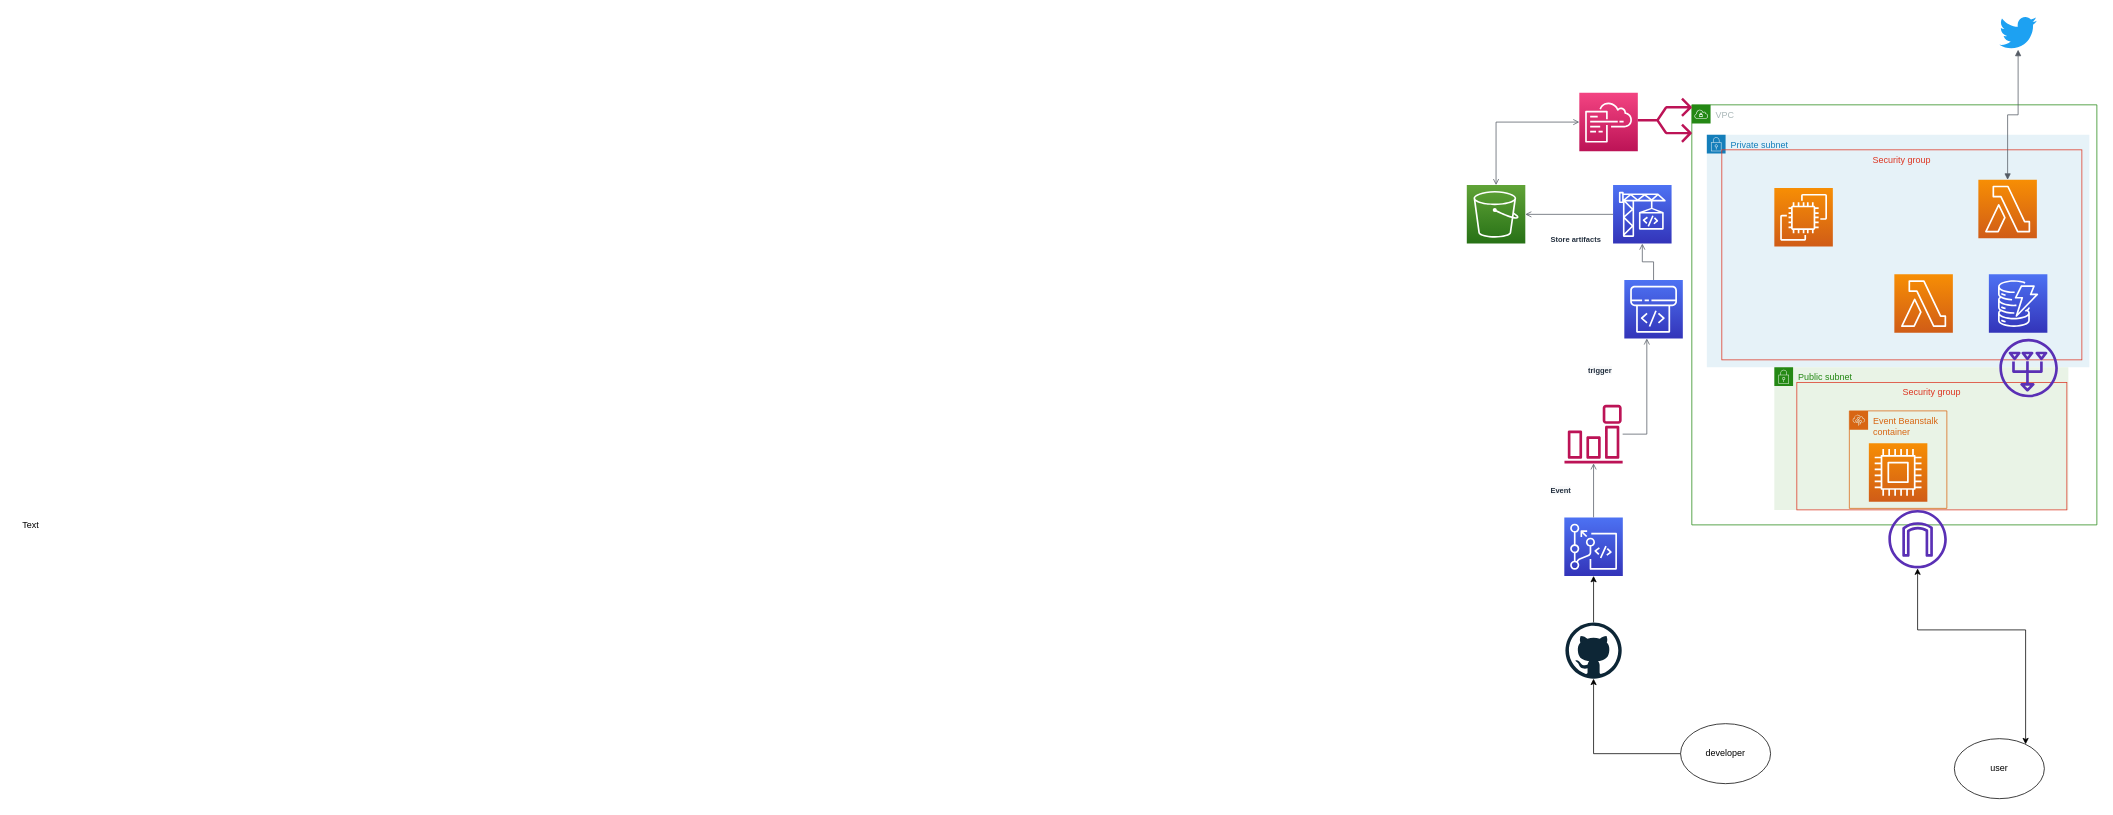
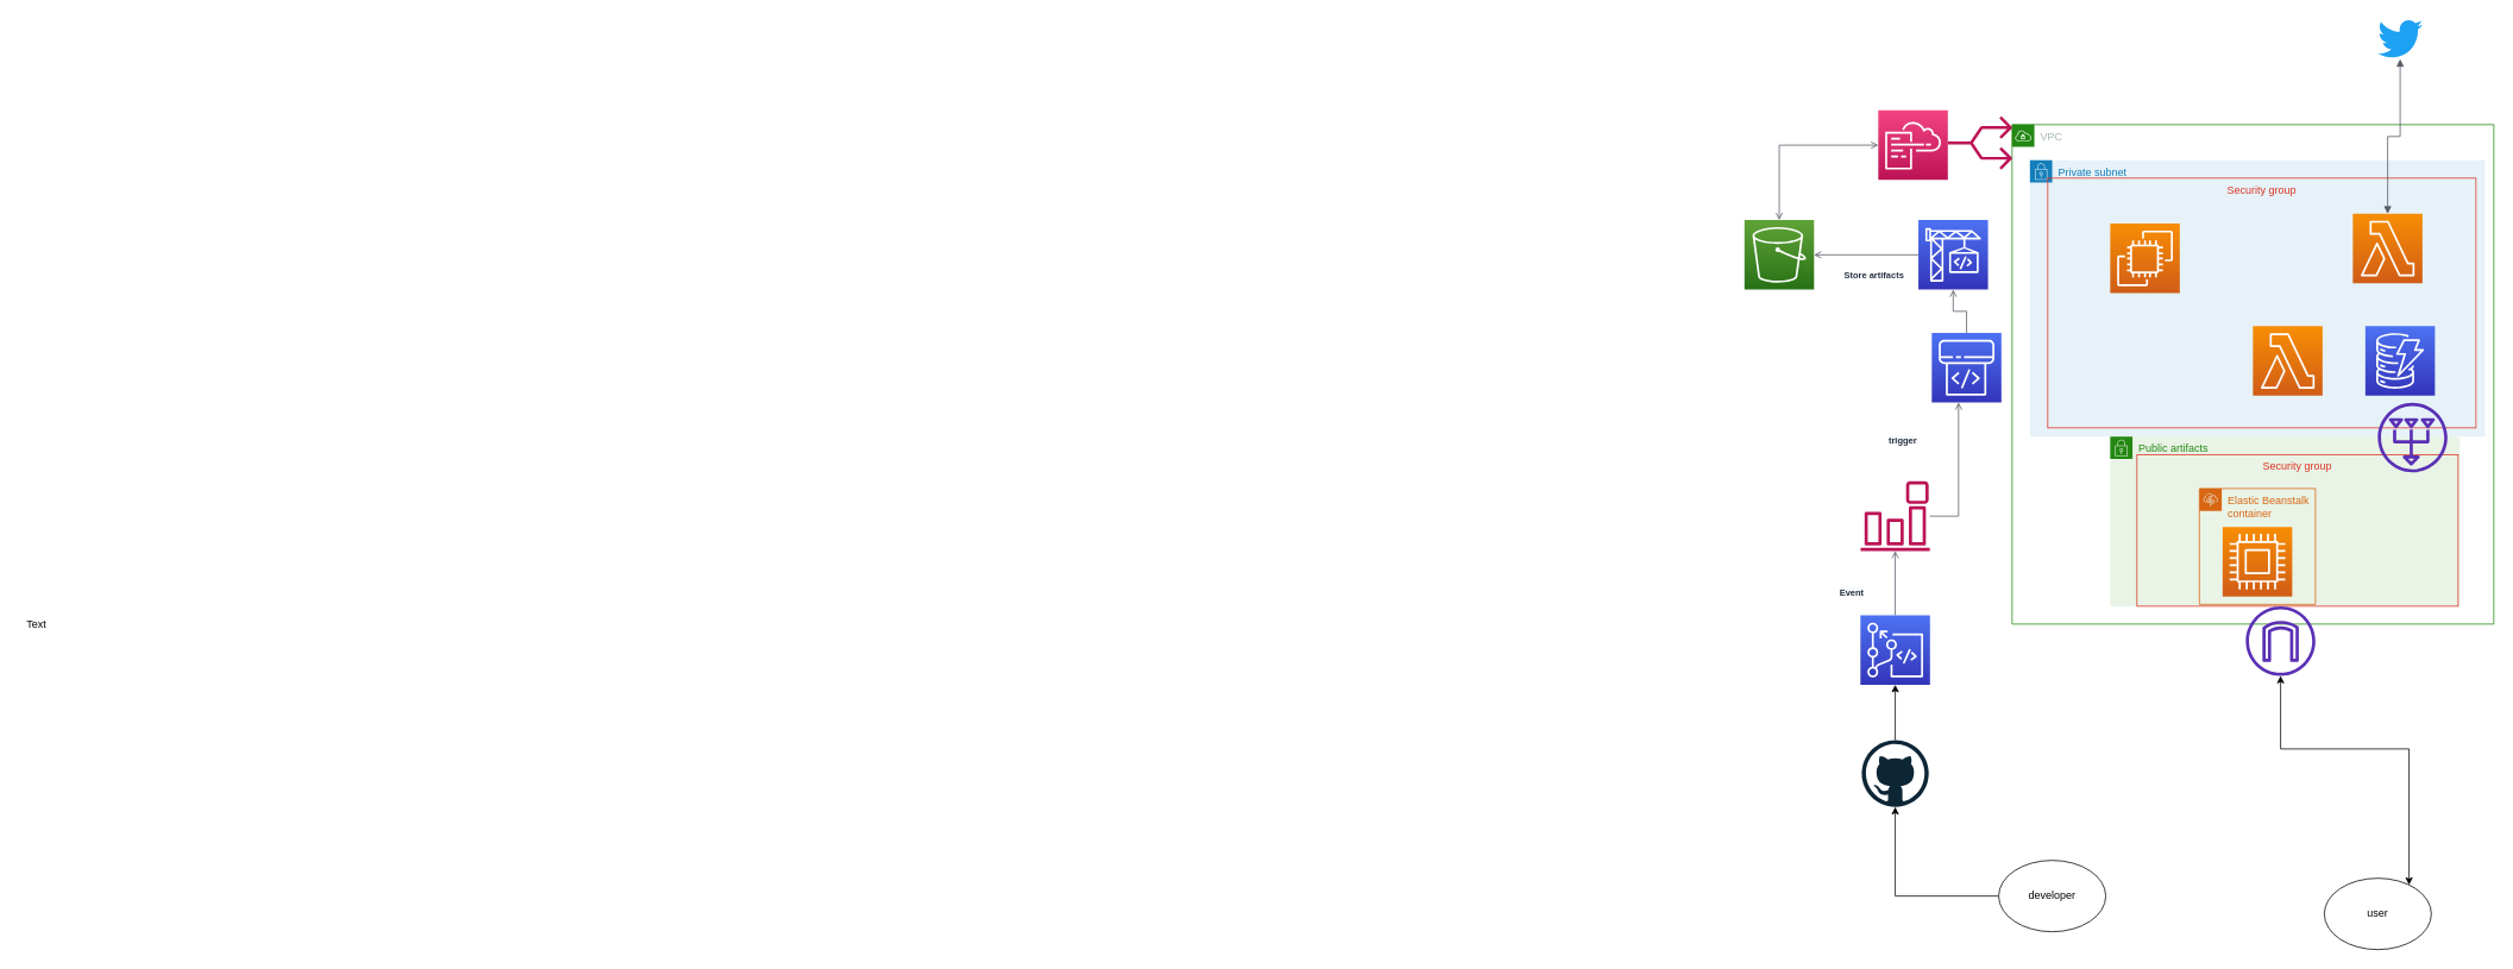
  <mxCell id="0" />
  <mxCell id="1" parent="0" />
  <mxCell id="2" value="VPC" style="points=[[0,0],[0.25,0],[0.5,0],[0.75,0],[1,0],[1,0.25],[1,0.5],[1,0.75],[1,1],[0.75,1],[0.5,1],[0.25,1],[0,1],[0,0.75],[0,0.5],[0,0.25]];outlineConnect=0;gradientColor=none;html=1;whiteSpace=wrap;fontSize=12;fontStyle=0;shape=mxgraph.aws4.group;grIcon=mxgraph.aws4.group_vpc;strokeColor=#248814;fillColor=none;verticalAlign=top;align=left;spacingLeft=30;fontColor=#AAB7B8;dashed=0;" vertex="1" parent="1"><mxGeometry x="2255" y="139" width="540" height="560" as="geometry" /></mxCell>
  <mxCell id="3" value="Private subnet" style="points=[[0,0],[0.25,0],[0.5,0],[0.75,0],[1,0],[1,0.25],[1,0.5],[1,0.75],[1,1],[0.75,1],[0.5,1],[0.25,1],[0,1],[0,0.75],[0,0.5],[0,0.25]];outlineConnect=0;gradientColor=none;html=1;whiteSpace=wrap;fontSize=12;fontStyle=0;shape=mxgraph.aws4.group;grIcon=mxgraph.aws4.group_security_group;grStroke=0;strokeColor=#147EBA;fillColor=#E6F2F8;verticalAlign=top;align=left;spacingLeft=30;fontColor=#147EBA;dashed=0;" vertex="1" parent="1"><mxGeometry x="2275" y="179" width="510" height="310" as="geometry" /></mxCell>
  <mxCell id="4" value="Security group" style="fillColor=none;strokeColor=#DD3522;verticalAlign=top;fontStyle=0;fontColor=#DD3522;" vertex="1" parent="1"><mxGeometry x="2295" y="199" width="480" height="280" as="geometry" /></mxCell>
- <mxCell id="5" value="Public subnet" style="points=[[0,0],[0.25,0],[0.5,0],[0.75,0],[1,0],[1,0.25],[1,0.5],[1,0.75],[1,1],[0.75,1],[0.5,1],[0.25,1],[0,1],[0,0.75],[0,0.5],[0,0.25]];outlineConnect=0;gradientColor=none;html=1;whiteSpace=wrap;fontSize=12;fontStyle=0;shape=mxgraph.aws4.group;grIcon=mxgraph.aws4.group_security_group;grStroke=0;strokeColor=#248814;fillColor=#E9F3E6;verticalAlign=top;align=left;spacingLeft=30;fontColor=#248814;dashed=0;" vertex="1" parent="1"><mxGeometry x="2365" y="489" width="392" height="190" as="geometry" /></mxCell>
+ <mxCell id="5" value="Public artifacts" style="points=[[0,0],[0.25,0],[0.5,0],[0.75,0],[1,0],[1,0.25],[1,0.5],[1,0.75],[1,1],[0.75,1],[0.5,1],[0.25,1],[0,1],[0,0.75],[0,0.5],[0,0.25]];outlineConnect=0;gradientColor=none;html=1;whiteSpace=wrap;fontSize=12;fontStyle=0;shape=mxgraph.aws4.group;grIcon=mxgraph.aws4.group_security_group;grStroke=0;strokeColor=#248814;fillColor=#E9F3E6;verticalAlign=top;align=left;spacingLeft=30;fontColor=#248814;dashed=0;" vertex="1" parent="1"><mxGeometry x="2365" y="489" width="392" height="190" as="geometry" /></mxCell>
  <mxCell id="6" value="Security group" style="fillColor=none;strokeColor=#DD3522;verticalAlign=top;fontStyle=0;fontColor=#DD3522;" vertex="1" parent="1"><mxGeometry x="2395" y="509" width="360" height="170" as="geometry" /></mxCell>
  <mxCell id="7" style="edgeStyle=orthogonalEdgeStyle;rounded=0;orthogonalLoop=1;jettySize=auto;html=1;" parent="1" source="8" edge="1" target="17"><mxGeometry relative="1" as="geometry"><mxPoint x="1522.5" y="649" as="targetPoint" /></mxGeometry></mxCell>
  <mxCell id="8" value="" style="dashed=0;outlineConnect=0;html=1;align=center;labelPosition=center;verticalLabelPosition=bottom;verticalAlign=top;shape=mxgraph.weblogos.github" parent="1" vertex="1"><mxGeometry x="2086.5" y="829" width="75" height="75" as="geometry" /></mxCell>
  <mxCell id="9" style="edgeStyle=orthogonalEdgeStyle;rounded=0;orthogonalLoop=1;jettySize=auto;html=1;" parent="1" source="10" target="8" edge="1"><mxGeometry relative="1" as="geometry"><mxPoint x="2124" y="919" as="targetPoint" /></mxGeometry></mxCell>
  <mxCell id="10" value="developer" style="ellipse;whiteSpace=wrap;html=1;" parent="1" vertex="1"><mxGeometry x="2240" y="964" width="120" height="80" as="geometry" /></mxCell>
  <mxCell id="11" value="user" style="ellipse;whiteSpace=wrap;html=1;" parent="1" vertex="1"><mxGeometry x="2605" y="984" width="120" height="80" as="geometry" /></mxCell>
  <mxCell id="12" style="edgeStyle=orthogonalEdgeStyle;rounded=0;orthogonalLoop=1;jettySize=auto;html=1;startArrow=classic;startFill=1;" parent="1" source="27" target="11" edge="1"><mxGeometry relative="1" as="geometry"><Array as="points"><mxPoint x="2556" y="839" /><mxPoint x="2700" y="839" /></Array></mxGeometry></mxCell>
  <mxCell id="13" value="" style="outlineConnect=0;fontColor=#232F3E;gradientColor=#F78E04;gradientDirection=north;fillColor=#D05C17;strokeColor=#ffffff;dashed=0;verticalLabelPosition=bottom;verticalAlign=top;align=center;html=1;fontSize=12;fontStyle=0;aspect=fixed;shape=mxgraph.aws4.resourceIcon;resIcon=mxgraph.aws4.lambda;" vertex="1" parent="1"><mxGeometry x="2637" y="239" width="78" height="78" as="geometry" /></mxCell>
  <mxCell id="14" value="" style="outlineConnect=0;fontColor=#232F3E;gradientColor=#4D72F3;gradientDirection=north;fillColor=#3334B9;strokeColor=#ffffff;dashed=0;verticalLabelPosition=bottom;verticalAlign=top;align=center;html=1;fontSize=12;fontStyle=0;aspect=fixed;shape=mxgraph.aws4.resourceIcon;resIcon=mxgraph.aws4.codebuild;" vertex="1" parent="1"><mxGeometry x="2150" y="246" width="78" height="78" as="geometry" /></mxCell>
  <mxCell id="15" value="" style="outlineConnect=0;fontColor=#232F3E;gradientColor=#4D72F3;gradientDirection=north;fillColor=#3334B9;strokeColor=#ffffff;dashed=0;verticalLabelPosition=bottom;verticalAlign=top;align=center;html=1;fontSize=12;fontStyle=0;aspect=fixed;shape=mxgraph.aws4.resourceIcon;resIcon=mxgraph.aws4.codepipeline;" vertex="1" parent="1"><mxGeometry x="2165" y="372.5" width="78" height="78" as="geometry" /></mxCell>
- <mxCell id="16" value="Event Beanstalk container" style="points=[[0,0],[0.25,0],[0.5,0],[0.75,0],[1,0],[1,0.25],[1,0.5],[1,0.75],[1,1],[0.75,1],[0.5,1],[0.25,1],[0,1],[0,0.75],[0,0.5],[0,0.25]];outlineConnect=0;gradientColor=none;html=1;whiteSpace=wrap;fontSize=12;fontStyle=0;shape=mxgraph.aws4.group;grIcon=mxgraph.aws4.group_elastic_beanstalk;strokeColor=#D86613;fillColor=none;verticalAlign=top;align=left;spacingLeft=30;fontColor=#D86613;dashed=0;" vertex="1" parent="1"><mxGeometry x="2465" y="547" width="130" height="130" as="geometry" /></mxCell>
+ <mxCell id="16" value="Elastic Beanstalk container" style="points=[[0,0],[0.25,0],[0.5,0],[0.75,0],[1,0],[1,0.25],[1,0.5],[1,0.75],[1,1],[0.75,1],[0.5,1],[0.25,1],[0,1],[0,0.75],[0,0.5],[0,0.25]];outlineConnect=0;gradientColor=none;html=1;whiteSpace=wrap;fontSize=12;fontStyle=0;shape=mxgraph.aws4.group;grIcon=mxgraph.aws4.group_elastic_beanstalk;strokeColor=#D86613;fillColor=none;verticalAlign=top;align=left;spacingLeft=30;fontColor=#D86613;dashed=0;" vertex="1" parent="1"><mxGeometry x="2465" y="547" width="130" height="130" as="geometry" /></mxCell>
  <mxCell id="17" value="" style="outlineConnect=0;fontColor=#232F3E;gradientColor=#4D72F3;gradientDirection=north;fillColor=#3334B9;strokeColor=#ffffff;dashed=0;verticalLabelPosition=bottom;verticalAlign=top;align=center;html=1;fontSize=12;fontStyle=0;aspect=fixed;shape=mxgraph.aws4.resourceIcon;resIcon=mxgraph.aws4.codecommit;" vertex="1" parent="1"><mxGeometry x="2085" y="689" width="78" height="78" as="geometry" /></mxCell>
  <mxCell id="18" value="" style="outlineConnect=0;fontColor=#232F3E;gradientColor=#4D72F3;gradientDirection=north;fillColor=#3334B9;strokeColor=#ffffff;dashed=0;verticalLabelPosition=bottom;verticalAlign=top;align=center;html=1;fontSize=12;fontStyle=0;aspect=fixed;shape=mxgraph.aws4.resourceIcon;resIcon=mxgraph.aws4.dynamodb;" vertex="1" parent="1"><mxGeometry x="2651" y="365" width="78" height="78" as="geometry" /></mxCell>
  <mxCell id="19" value="" style="outlineConnect=0;fontColor=#232F3E;gradientColor=#F78E04;gradientDirection=north;fillColor=#D05C17;strokeColor=#ffffff;dashed=0;verticalLabelPosition=bottom;verticalAlign=top;align=center;html=1;fontSize=12;fontStyle=0;aspect=fixed;shape=mxgraph.aws4.resourceIcon;resIcon=mxgraph.aws4.ec2;" vertex="1" parent="1"><mxGeometry x="2365" y="250" width="78" height="78" as="geometry" /></mxCell>
  <mxCell id="20" value="Text" style="text;html=1;align=center;verticalAlign=middle;resizable=0;points=[];autosize=1;" vertex="1" parent="1"><mxGeometry x="20" y="689" width="40" height="20" as="geometry" /></mxCell>
  <mxCell id="21" value="" style="outlineConnect=0;fontColor=#232F3E;gradientColor=#F34482;gradientDirection=north;fillColor=#BC1356;strokeColor=#ffffff;dashed=0;verticalLabelPosition=bottom;verticalAlign=top;align=center;html=1;fontSize=12;fontStyle=0;aspect=fixed;shape=mxgraph.aws4.resourceIcon;resIcon=mxgraph.aws4.cloudformation;" vertex="1" parent="1"><mxGeometry x="2105" y="123" width="78" height="78" as="geometry" /></mxCell>
  <mxCell id="22" value="" style="outlineConnect=0;fontColor=#232F3E;gradientColor=none;fillColor=#BC1356;strokeColor=none;dashed=0;verticalLabelPosition=bottom;verticalAlign=top;align=center;html=1;fontSize=12;fontStyle=0;aspect=fixed;pointerEvents=1;shape=mxgraph.aws4.deployments;direction=north;" vertex="1" parent="1"><mxGeometry x="2183" y="129.5" width="72" height="60" as="geometry" /></mxCell>
  <mxCell id="23" value="" style="outlineConnect=0;fontColor=#232F3E;gradientColor=#F78E04;gradientDirection=north;fillColor=#D05C17;strokeColor=#ffffff;dashed=0;verticalLabelPosition=bottom;verticalAlign=top;align=center;html=1;fontSize=12;fontStyle=0;aspect=fixed;shape=mxgraph.aws4.resourceIcon;resIcon=mxgraph.aws4.lambda;" vertex="1" parent="1"><mxGeometry x="2525" y="365" width="78" height="78" as="geometry" /></mxCell>
  <mxCell id="24" value="" style="outlineConnect=0;fontColor=#232F3E;gradientColor=#F78E04;gradientDirection=north;fillColor=#D05C17;strokeColor=#ffffff;dashed=0;verticalLabelPosition=bottom;verticalAlign=top;align=center;html=1;fontSize=12;fontStyle=0;aspect=fixed;shape=mxgraph.aws4.resourceIcon;resIcon=mxgraph.aws4.compute;" vertex="1" parent="1"><mxGeometry x="2491" y="590" width="78" height="78" as="geometry" /></mxCell>
  <mxCell id="25" value="" style="dashed=0;outlineConnect=0;html=1;align=center;labelPosition=center;verticalLabelPosition=bottom;verticalAlign=top;shape=mxgraph.weblogos.twitter;fillColor=#1DA1F2;strokeColor=none" vertex="1" parent="1"><mxGeometry x="2665" y="20.5" width="50" height="45" as="geometry" /></mxCell>
  <mxCell id="26" value="" style="edgeStyle=orthogonalEdgeStyle;html=1;endArrow=open;elbow=vertical;startArrow=open;startFill=0;endFill=0;strokeColor=#545B64;rounded=0;" edge="1" parent="1" source="21" target="36"><mxGeometry width="100" relative="1" as="geometry"><mxPoint x="2085" y="469" as="sourcePoint" /><mxPoint x="2144" y="319" as="targetPoint" /></mxGeometry></mxCell>
  <mxCell id="27" value="" style="outlineConnect=0;fontColor=#232F3E;gradientColor=none;fillColor=#5A30B5;strokeColor=none;dashed=0;verticalLabelPosition=bottom;verticalAlign=top;align=center;html=1;fontSize=12;fontStyle=0;aspect=fixed;pointerEvents=1;shape=mxgraph.aws4.internet_gateway;" vertex="1" parent="1"><mxGeometry x="2517" y="679" width="78" height="78" as="geometry" /></mxCell>
  <mxCell id="28" value="" style="outlineConnect=0;fontColor=#232F3E;gradientColor=none;fillColor=#5A30B5;strokeColor=none;dashed=0;verticalLabelPosition=bottom;verticalAlign=top;align=center;html=1;fontSize=12;fontStyle=0;aspect=fixed;pointerEvents=1;shape=mxgraph.aws4.nat_gateway;direction=south;" vertex="1" parent="1"><mxGeometry x="2665" y="451" width="78" height="78" as="geometry" /></mxCell>
  <mxCell id="29" value="" style="outlineConnect=0;fontColor=#232F3E;gradientColor=none;fillColor=#BC1356;strokeColor=none;dashed=0;verticalLabelPosition=bottom;verticalAlign=top;align=center;html=1;fontSize=12;fontStyle=0;aspect=fixed;pointerEvents=1;shape=mxgraph.aws4.event_event_based;" vertex="1" parent="1"><mxGeometry x="2085" y="539" width="78" height="78" as="geometry" /></mxCell>
  <mxCell id="30" value="" style="edgeStyle=orthogonalEdgeStyle;html=1;endArrow=block;elbow=vertical;startArrow=block;startFill=1;endFill=1;strokeColor=#545B64;rounded=0;" edge="1" parent="1" source="13" target="25"><mxGeometry width="100" relative="1" as="geometry"><mxPoint x="2575" y="99" as="sourcePoint" /><mxPoint x="2675" y="99" as="targetPoint" /></mxGeometry></mxCell>
  <mxCell id="31" value="&lt;span style=&quot;color: rgb(35 , 47 , 62) ; font-family: &amp;#34;helvetica&amp;#34; ; font-size: 10px ; font-style: normal ; font-weight: 700 ; letter-spacing: normal ; text-align: center ; text-indent: 0px ; text-transform: none ; word-spacing: 0px ; background-color: rgb(248 , 249 , 250) ; display: inline ; float: none&quot;&gt;trigger&lt;/span&gt;" style="text;whiteSpace=wrap;html=1;" vertex="1" parent="1"><mxGeometry x="2115" y="479" width="50" height="30" as="geometry" /></mxCell>
- <mxCell id="32" value="&lt;span style=&quot;color: rgb(35 , 47 , 62) ; font-family: &amp;#34;helvetica&amp;#34; ; font-size: 10px ; font-style: normal ; font-weight: 700 ; letter-spacing: normal ; text-align: center ; text-indent: 0px ; text-transform: none ; word-spacing: 0px ; background-color: rgb(248 , 249 , 250) ; display: inline ; float: none&quot;&gt;Event&lt;/span&gt;" style="text;whiteSpace=wrap;html=1;" vertex="1" parent="1"><mxGeometry x="2065" y="639" width="50" height="30" as="geometry" /></mxCell>
+ <mxCell id="32" value="&lt;span style=&quot;color: rgb(35 , 47 , 62) ; font-family: &amp;#34;helvetica&amp;#34; ; font-size: 10px ; font-style: normal ; font-weight: 700 ; letter-spacing: normal ; text-align: center ; text-indent: 0px ; text-transform: none ; word-spacing: 0px ; background-color: rgb(248 , 249 , 250) ; display: inline ; float: none&quot;&gt;Event&lt;/span&gt;" style="text;whiteSpace=wrap;html=1;" vertex="1" parent="1"><mxGeometry x="2060" y="649" width="50" height="30" as="geometry" /></mxCell>
  <mxCell id="33" value="" style="edgeStyle=orthogonalEdgeStyle;html=1;endArrow=none;elbow=vertical;startArrow=open;startFill=0;strokeColor=#545B64;rounded=0;" edge="1" parent="1" source="29" target="17"><mxGeometry width="100" relative="1" as="geometry"><mxPoint x="1895" y="679" as="sourcePoint" /><mxPoint x="1995" y="679" as="targetPoint" /></mxGeometry></mxCell>
  <mxCell id="34" value="" style="edgeStyle=orthogonalEdgeStyle;html=1;endArrow=none;elbow=vertical;startArrow=open;startFill=0;strokeColor=#545B64;rounded=0;" edge="1" parent="1" source="15" target="29"><mxGeometry width="100" relative="1" as="geometry"><mxPoint x="1965" y="529" as="sourcePoint" /><mxPoint x="2065" y="529" as="targetPoint" /><Array as="points"><mxPoint x="2195" y="578" /></Array></mxGeometry></mxCell>
  <mxCell id="35" value="" style="edgeStyle=orthogonalEdgeStyle;html=1;endArrow=none;elbow=vertical;startArrow=open;startFill=0;strokeColor=#545B64;rounded=0;" edge="1" parent="1" source="14" target="15"><mxGeometry width="100" relative="1" as="geometry"><mxPoint x="1835" y="529" as="sourcePoint" /><mxPoint x="1935" y="529" as="targetPoint" /></mxGeometry></mxCell>
  <mxCell id="36" value="" style="outlineConnect=0;fontColor=#232F3E;gradientColor=#60A337;gradientDirection=north;fillColor=#277116;strokeColor=#ffffff;dashed=0;verticalLabelPosition=bottom;verticalAlign=top;align=center;html=1;fontSize=12;fontStyle=0;aspect=fixed;shape=mxgraph.aws4.resourceIcon;resIcon=mxgraph.aws4.s3;" vertex="1" parent="1"><mxGeometry x="1955" y="246" width="78" height="78" as="geometry" /></mxCell>
  <mxCell id="37" value="" style="edgeStyle=orthogonalEdgeStyle;html=1;endArrow=none;elbow=vertical;startArrow=open;startFill=0;strokeColor=#545B64;rounded=0;" edge="1" parent="1" source="36" target="14"><mxGeometry width="100" relative="1" as="geometry"><mxPoint x="2055" y="285" as="sourcePoint" /><mxPoint x="2115" y="278" as="targetPoint" /></mxGeometry></mxCell>
- <mxCell id="38" value="&lt;div style=&quot;text-align: center&quot;&gt;&lt;span style=&quot;font-size: 10px&quot;&gt;&lt;font color=&quot;#232f3e&quot; face=&quot;helvetica&quot;&gt;&lt;b&gt;Store artifacts&lt;/b&gt;&lt;/font&gt;&lt;/span&gt;&lt;/div&gt;" style="text;whiteSpace=wrap;html=1;" vertex="1" parent="1"><mxGeometry x="2065" y="304" width="70" height="45" as="geometry" /></mxCell>
+ <mxCell id="38" value="&lt;div style=&quot;text-align: center&quot;&gt;&lt;span style=&quot;font-size: 10px&quot;&gt;&lt;font color=&quot;#232f3e&quot; face=&quot;helvetica&quot;&gt;&lt;b&gt;Store artifacts&lt;/b&gt;&lt;/font&gt;&lt;/span&gt;&lt;/div&gt;" style="text;whiteSpace=wrap;html=1;" vertex="1" parent="1"><mxGeometry x="2065" y="294" width="70" height="45" as="geometry" /></mxCell>
